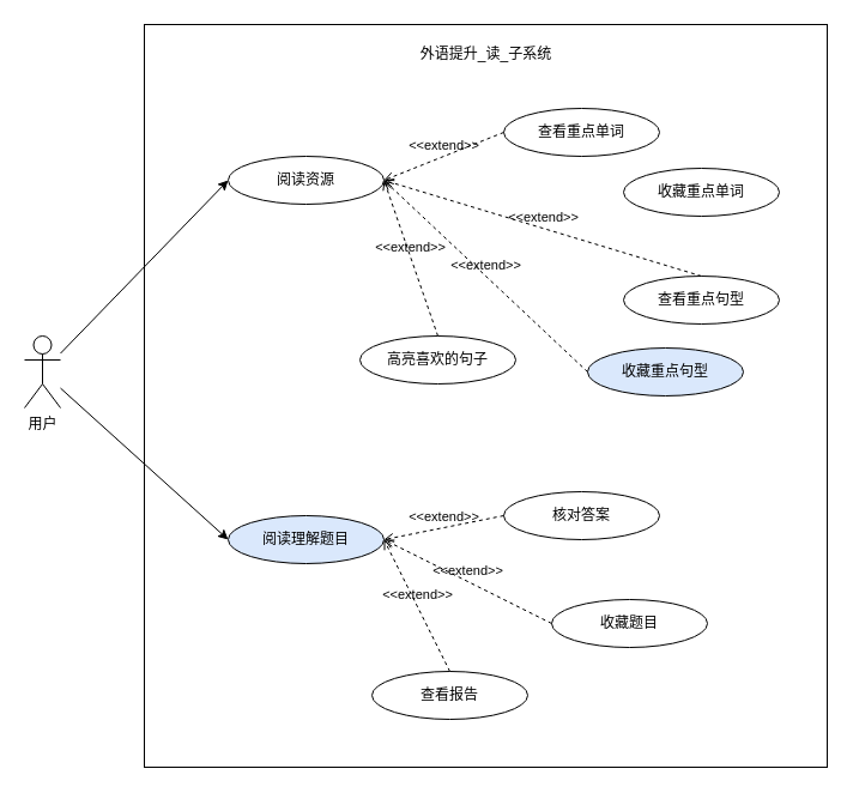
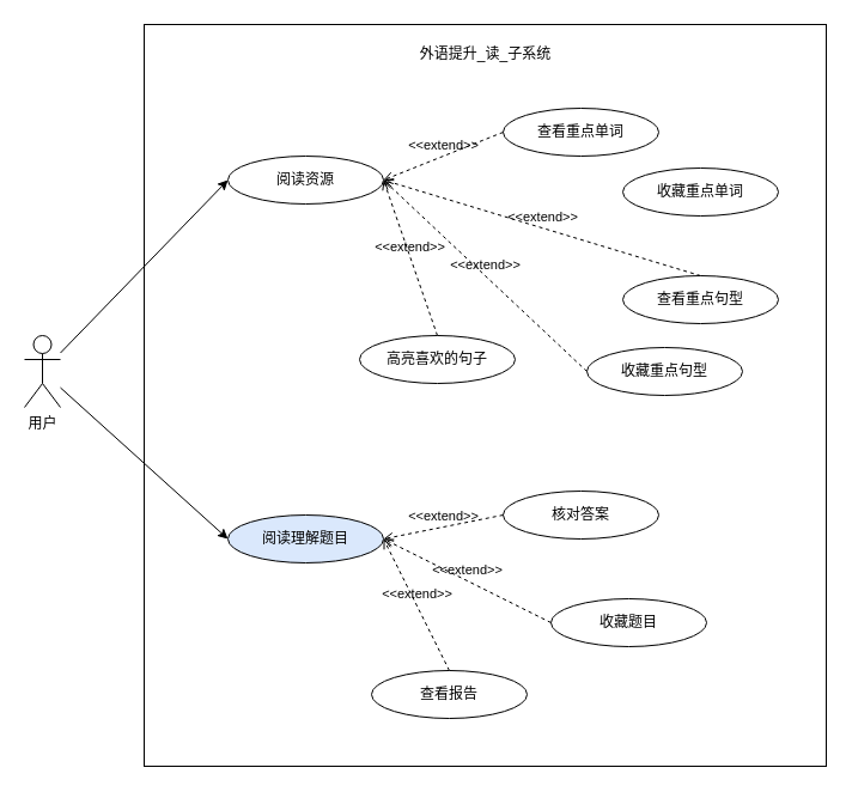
  <mxCell id="0" />
  <mxCell id="1" parent="0" />
  <mxCell id="2" value="" style="rounded=0;whiteSpace=wrap;html=1;" vertex="1" parent="1"><mxGeometry x="120" y="20" width="570" height="620" as="geometry" /></mxCell>
  <mxCell id="3" style="edgeStyle=none;html=1;entryX=0;entryY=0.5;entryDx=0;entryDy=0;" edge="1" parent="1" source="5" target="7"><mxGeometry relative="1" as="geometry" /></mxCell>
  <mxCell id="4" style="edgeStyle=none;html=1;entryX=0;entryY=0.5;entryDx=0;entryDy=0;" edge="1" parent="1" source="5" target="8"><mxGeometry relative="1" as="geometry" /></mxCell>
  <mxCell id="5" value="用户" style="shape=umlActor;verticalLabelPosition=bottom;verticalAlign=top;html=1;outlineConnect=0;" vertex="1" parent="1"><mxGeometry x="20" y="280" width="30" height="60" as="geometry" /></mxCell>
  <mxCell id="6" value="外语提升_读_子系统" style="text;html=1;strokeColor=none;fillColor=none;align=center;verticalAlign=middle;whiteSpace=wrap;rounded=0;" vertex="1" parent="1"><mxGeometry x="337.5" y="30" width="135" height="30" as="geometry" /></mxCell>
  <mxCell id="7" value="阅读资源" style="ellipse;whiteSpace=wrap;html=1;" vertex="1" parent="1"><mxGeometry x="190" y="130" width="130" height="40" as="geometry" /></mxCell>
  <mxCell id="8" value="阅读理解题目" style="ellipse;whiteSpace=wrap;html=1;fillColor=#dae8fc;" vertex="1" parent="1"><mxGeometry x="190" y="430" width="130" height="40" as="geometry" /></mxCell>
  <mxCell id="9" value="查看重点单词" style="ellipse;whiteSpace=wrap;html=1;" vertex="1" parent="1"><mxGeometry x="420" y="90" width="130" height="40" as="geometry" /></mxCell>
  <mxCell id="10" value="收藏重点单词" style="ellipse;whiteSpace=wrap;html=1;" vertex="1" parent="1"><mxGeometry x="520" y="140" width="130" height="40" as="geometry" /></mxCell>
  <mxCell id="11" value="查看重点句型" style="ellipse;whiteSpace=wrap;html=1;" vertex="1" parent="1"><mxGeometry x="520" y="230" width="130" height="40" as="geometry" /></mxCell>
- <mxCell id="12" value="收藏重点句型" style="ellipse;whiteSpace=wrap;html=1;fillColor=#dae8fc;" vertex="1" parent="1"><mxGeometry x="490" y="290" width="130" height="40" as="geometry" /></mxCell>
+ <mxCell id="12" value="收藏重点句型" style="ellipse;whiteSpace=wrap;html=1;" vertex="1" parent="1"><mxGeometry x="490" y="290" width="130" height="40" as="geometry" /></mxCell>
  <mxCell id="13" value="高亮喜欢的句子&lt;span style=&quot;color: rgba(0, 0, 0, 0); font-family: monospace; font-size: 0px; text-align: start;&quot;&gt;%3CmxGraphModel%3E%3Croot%3E%3CmxCell%20id%3D%220%22%2F%3E%3CmxCell%20id%3D%221%22%20parent%3D%220%22%2F%3E%3CmxCell%20id%3D%222%22%20value%3D%22%26amp%3Blt%3B%26amp%3Blt%3Bextend%26amp%3Bgt%3B%26amp%3Bgt%3B%22%20style%3D%22endArrow%3Dopen%3Bhtml%3D1%3Brounded%3D0%3Balign%3Dcenter%3BverticalAlign%3Dbottom%3Bdashed%3D1%3BendFill%3D0%3BlabelBackgroundColor%3Dnone%3BexitX%3D0%3BexitY%3D0.5%3BexitDx%3D0%3BexitDy%3D0%3BentryX%3D1%3BentryY%3D0%3BentryDx%3D0%3BentryDy%3D0%3B%22%20edge%3D%221%22%20parent%3D%221%22%3E%3CmxGeometry%20relative%3D%221%22%20as%3D%22geometry%22%3E%3CmxPoint%20x%3D%22460%22%20y%3D%22200%22%20as%3D%22sourcePoint%22%2F%3E%3CmxPoint%20x%3D%22353.891%22%20y%3D%22235.858%22%20as%3D%22targetPoint%22%2F%3E%3CArray%20as%3D%22points%22%2F%3E%3C%2FmxGeometry%3E%3C%2FmxCell%3E%3C%2Froot%3E%3C%2FmxGraphModel%3E&lt;/span&gt;" style="ellipse;whiteSpace=wrap;html=1;" vertex="1" parent="1"><mxGeometry x="300" y="280" width="130" height="40" as="geometry" /></mxCell>
  <mxCell id="14" value="&amp;lt;&amp;lt;extend&amp;gt;&amp;gt;" style="endArrow=open;html=1;rounded=0;align=center;verticalAlign=bottom;dashed=1;endFill=0;labelBackgroundColor=none;exitX=0;exitY=0.5;exitDx=0;exitDy=0;entryX=1;entryY=0.5;entryDx=0;entryDy=0;" edge="1" parent="1" source="9" target="7"><mxGeometry relative="1" as="geometry"><mxPoint x="410" y="110" as="sourcePoint" /><mxPoint x="303.891" y="145.858" as="targetPoint" /><Array as="points" /></mxGeometry></mxCell>
  <mxCell id="15" value="&amp;lt;&amp;lt;extend&amp;gt;&amp;gt;" style="endArrow=open;html=1;rounded=0;align=center;verticalAlign=bottom;dashed=1;endFill=0;labelBackgroundColor=none;exitX=0.5;exitY=0;exitDx=0;exitDy=0;entryX=1;entryY=0.5;entryDx=0;entryDy=0;" edge="1" parent="1" source="11" target="7"><mxGeometry relative="1" as="geometry"><mxPoint x="430" y="130" as="sourcePoint" /><mxPoint x="320" y="150" as="targetPoint" /><Array as="points" /></mxGeometry></mxCell>
  <mxCell id="16" value="&amp;lt;&amp;lt;extend&amp;gt;&amp;gt;" style="endArrow=open;html=1;rounded=0;align=center;verticalAlign=bottom;dashed=1;endFill=0;labelBackgroundColor=none;exitX=0;exitY=0.5;exitDx=0;exitDy=0;entryX=1;entryY=0.5;entryDx=0;entryDy=0;" edge="1" parent="1" source="12" target="7"><mxGeometry relative="1" as="geometry"><mxPoint x="440" y="140" as="sourcePoint" /><mxPoint x="320" y="150" as="targetPoint" /><Array as="points" /></mxGeometry></mxCell>
  <mxCell id="17" value="&amp;lt;&amp;lt;extend&amp;gt;&amp;gt;" style="endArrow=open;html=1;rounded=0;align=center;verticalAlign=bottom;dashed=1;endFill=0;labelBackgroundColor=none;exitX=0.5;exitY=0;exitDx=0;exitDy=0;entryX=1;entryY=0.5;entryDx=0;entryDy=0;" edge="1" parent="1" source="13" target="7"><mxGeometry relative="1" as="geometry"><mxPoint x="450" y="150" as="sourcePoint" /><mxPoint x="343.891" y="185.858" as="targetPoint" /><Array as="points" /></mxGeometry></mxCell>
  <mxCell id="18" value="核对答案" style="ellipse;whiteSpace=wrap;html=1;" vertex="1" parent="1"><mxGeometry x="420" y="410" width="130" height="40" as="geometry" /></mxCell>
  <mxCell id="19" value="收藏题目" style="ellipse;whiteSpace=wrap;html=1;" vertex="1" parent="1"><mxGeometry x="460" y="500" width="130" height="40" as="geometry" /></mxCell>
  <mxCell id="20" value="查看报告" style="ellipse;whiteSpace=wrap;html=1;" vertex="1" parent="1"><mxGeometry x="310" y="560" width="130" height="40" as="geometry" /></mxCell>
  <mxCell id="21" value="&amp;lt;&amp;lt;extend&amp;gt;&amp;gt;" style="endArrow=open;html=1;rounded=0;align=center;verticalAlign=bottom;dashed=1;endFill=0;labelBackgroundColor=none;exitX=0.5;exitY=0;exitDx=0;exitDy=0;entryX=1;entryY=0.5;entryDx=0;entryDy=0;" edge="1" parent="1" source="20" target="8"><mxGeometry relative="1" as="geometry"><mxPoint x="387.5" y="620" as="sourcePoint" /><mxPoint x="301" y="464" as="targetPoint" /><Array as="points" /></mxGeometry></mxCell>
  <mxCell id="22" value="&amp;lt;&amp;lt;extend&amp;gt;&amp;gt;" style="endArrow=open;html=1;rounded=0;align=center;verticalAlign=bottom;dashed=1;endFill=0;labelBackgroundColor=none;exitX=0;exitY=0.5;exitDx=0;exitDy=0;entryX=1;entryY=0.5;entryDx=0;entryDy=0;" edge="1" parent="1" source="19" target="8"><mxGeometry relative="1" as="geometry"><mxPoint x="385" y="570" as="sourcePoint" /><mxPoint x="310.962" y="474.142" as="targetPoint" /><Array as="points" /></mxGeometry></mxCell>
  <mxCell id="23" value="&amp;lt;&amp;lt;extend&amp;gt;&amp;gt;" style="endArrow=open;html=1;rounded=0;align=center;verticalAlign=bottom;dashed=1;endFill=0;labelBackgroundColor=none;exitX=0;exitY=0.5;exitDx=0;exitDy=0;entryX=1;entryY=0.5;entryDx=0;entryDy=0;" edge="1" parent="1" source="18" target="8"><mxGeometry relative="1" as="geometry"><mxPoint x="395" y="580" as="sourcePoint" /><mxPoint x="320.962" y="484.142" as="targetPoint" /><Array as="points" /></mxGeometry></mxCell>
